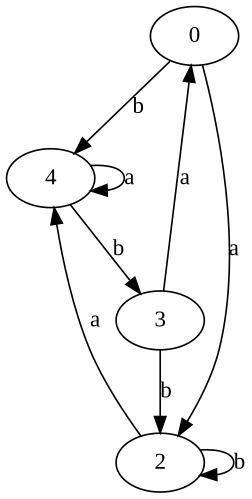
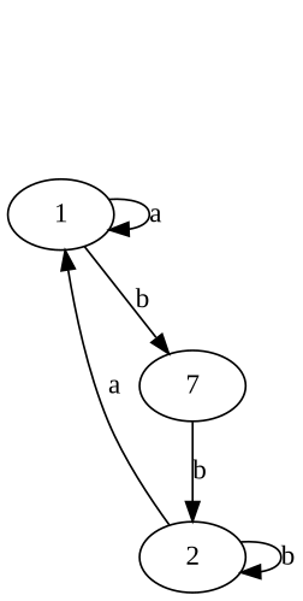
  digraph {
    d2tdocpreamble="\usetikzlibrary{automata}"
    d2tfigpreamble="\tikzstyle{every state}= [ draw=blue!50,very thick,fill=blue!20]  \tikzstyle{auto}= [fill=white]"
    fontname="Liberation Serif"
    ranksep=0.5
    node [fontname="Liberation Serif" style=state]
    edge [fontname="Liberation Serif" lblstyle=auto topath="bend right"]
-   n1 [label=0 style="state, initial, accepting"]
-   n2 [label=4]
+   n2 [label=1]
    n3 [label=2]
-   n4 [label=3]
-   n1 -> n2 [label=b]
-   n1 -> n3 [label=a]
+   n4 [label=7]
    n2 -> n2 [label=a topath="loop above"]
    n2 -> n4 [label=b]
    n3 -> n2 [label=a]
    n3 -> n3 [label=b topath="loop above"]
-   n4 -> n1 [label=a]
    n4 -> n3 [label=b]
  }
